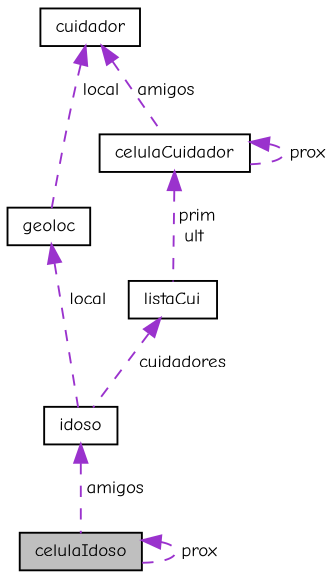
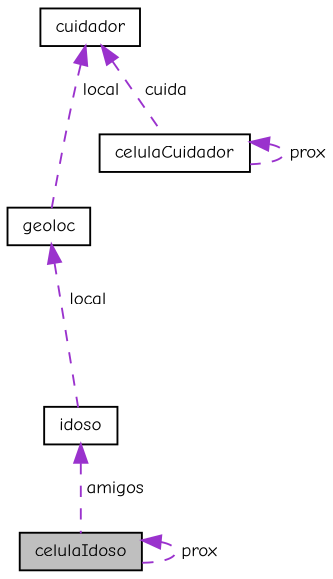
  digraph {
    fontname="Comic Neue"
    node [color=black fillcolor=white fontname="Comic Neue" fontsize=10 shape=record style=filled]
    edge [color=darkorchid3 dir=back fontname="Comic Neue" fontsize=10 labelfontname=Helvetica labelfontsize=10 style=dashed]
    n1 [fillcolor=grey75 fontcolor=black height=0.2 label=celulaIdoso width=0.4]
    n2 [height=0.2 label=idoso width=0.4]
    n3 [height=0.2 label=geoloc width=0.4]
    n4 [height=0.2 label=cuidador width=0.4]
    n5 [height=0.2 label=celulaCuidador width=0.4]
-   n6 [height=0.2 label=listaCui width=0.4]
    n1 -> n1 [label=" prox"]
    n2 -> n1 [label=" amigos"]
    n3 -> n2 [label=" local"]
    n4 -> n3 [label=" local"]
-   n4 -> n5 [label=" amigos"]
+   n4 -> n5 [label=" cuida"]
    n5 -> n5 [label=" prox"]
-   n5 -> n6 [label=" prim\nult"]
-   n6 -> n2 [label=" cuidadores"]
  }
